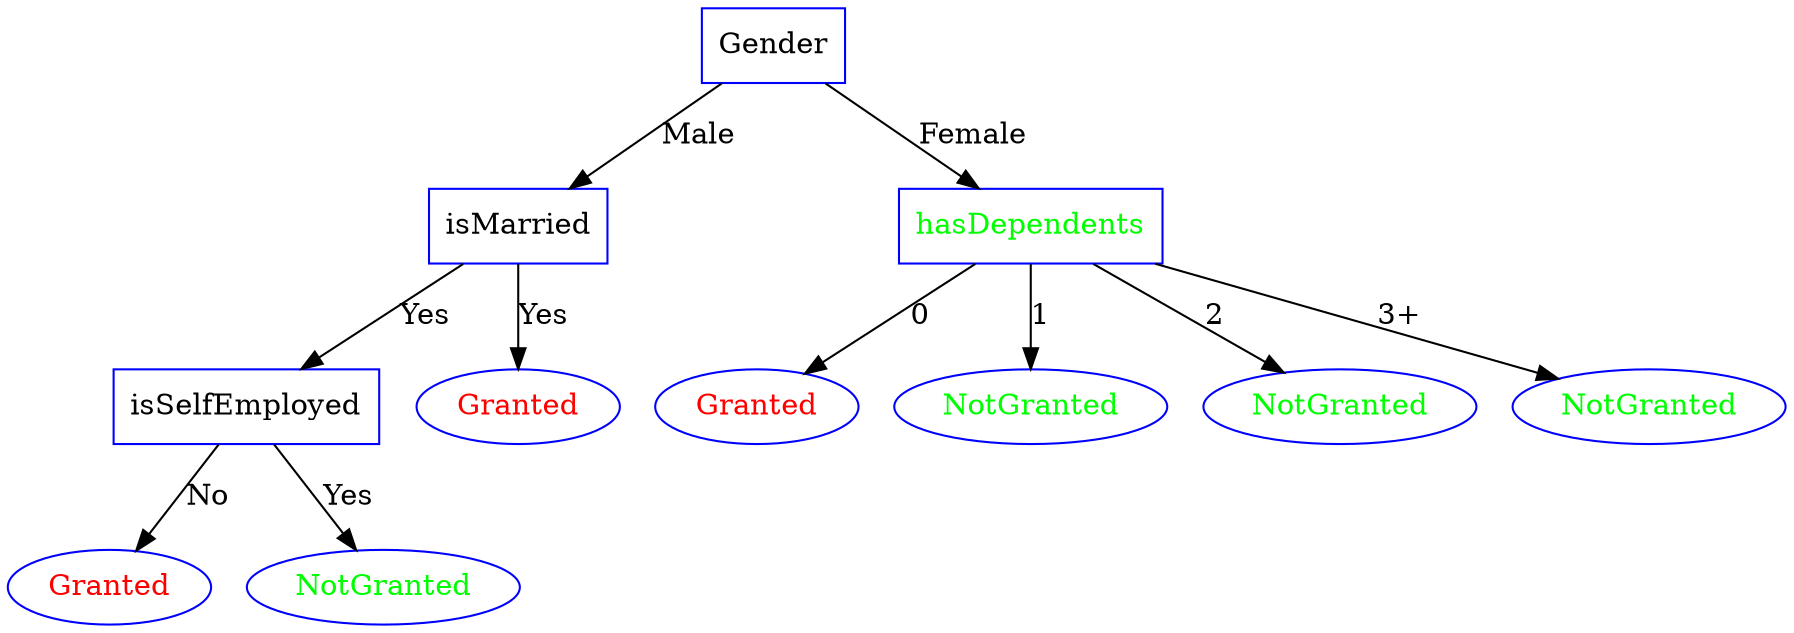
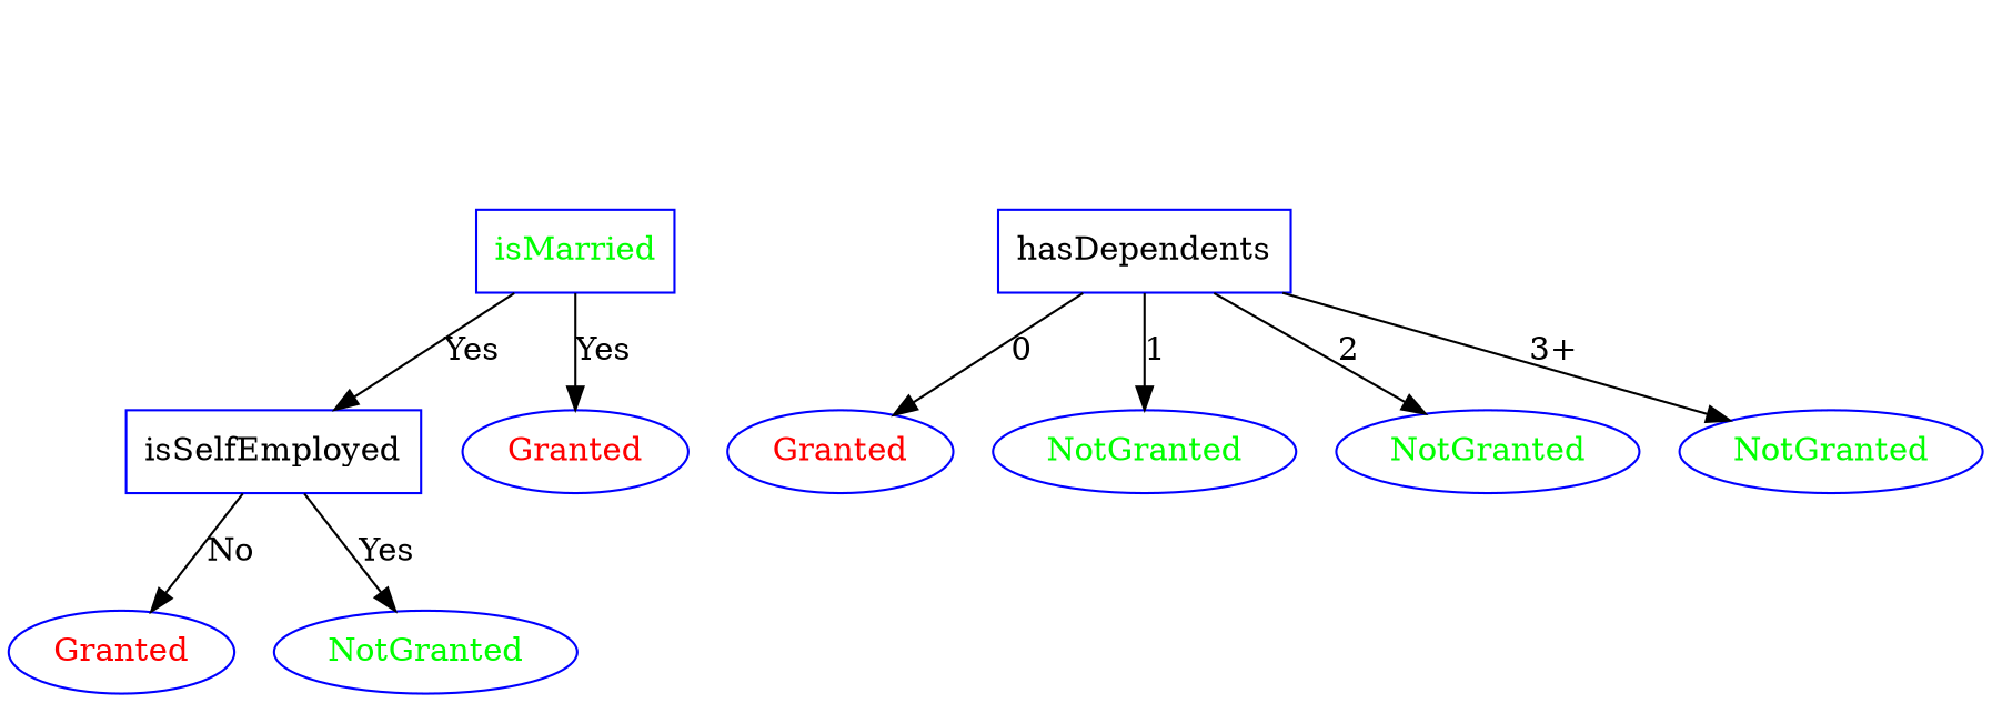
  digraph {
    node [color=blue]
-   n1 [label=Gender shape=box]
-   n2 [label=isMarried shape=box]
-   n3 [label=hasDependents shape=box fontcolor=green]
+   n2 [label=isMarried shape=box fontcolor=green]
+   n3 [label=hasDependents shape=box]
    n4 [label=isSelfEmployed shape=box]
    n5 [fontcolor=red label=Granted]
    n6 [fontcolor=red label=Granted]
    n7 [fontcolor=green label=NotGranted]
    n8 [fontcolor=green label=NotGranted]
    n9 [fontcolor=green label=NotGranted]
    n10 [fontcolor=red label=Granted]
    n11 [fontcolor=green label=NotGranted]
-   n1 -> n2 [label=Male]
-   n1 -> n3 [label=Female]
    n2 -> n4 [label=Yes]
    n2 -> n5 [label=Yes]
    n3 -> n6 [label=0]
    n3 -> n7 [label=1]
    n3 -> n8 [label=2]
    n3 -> n9 [label="3+"]
    n4 -> n10 [label=No]
    n4 -> n11 [label=Yes]
  }
